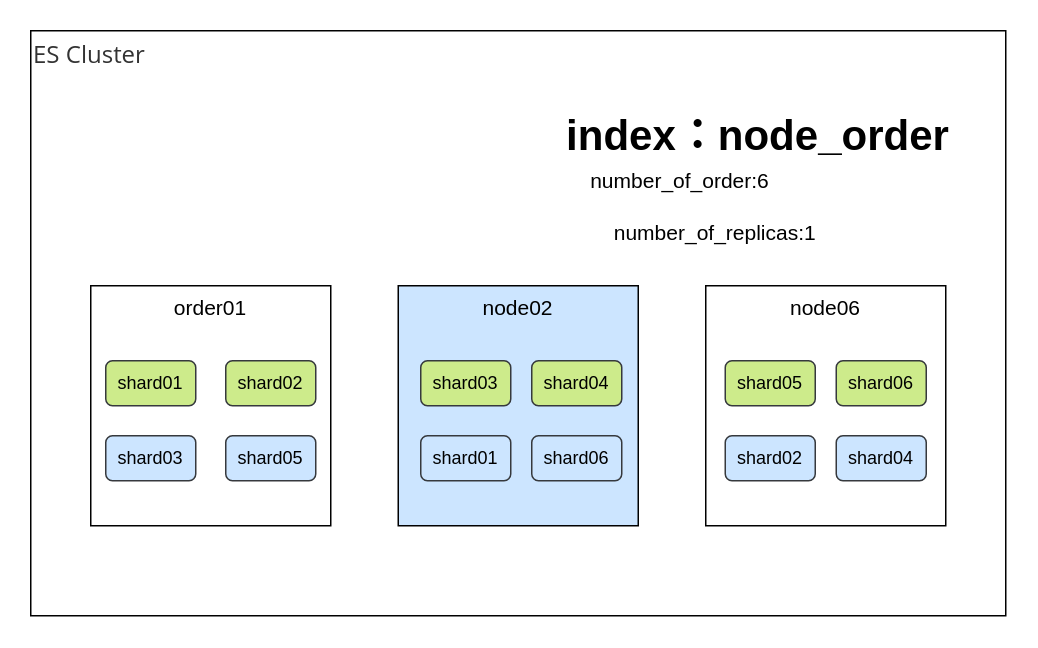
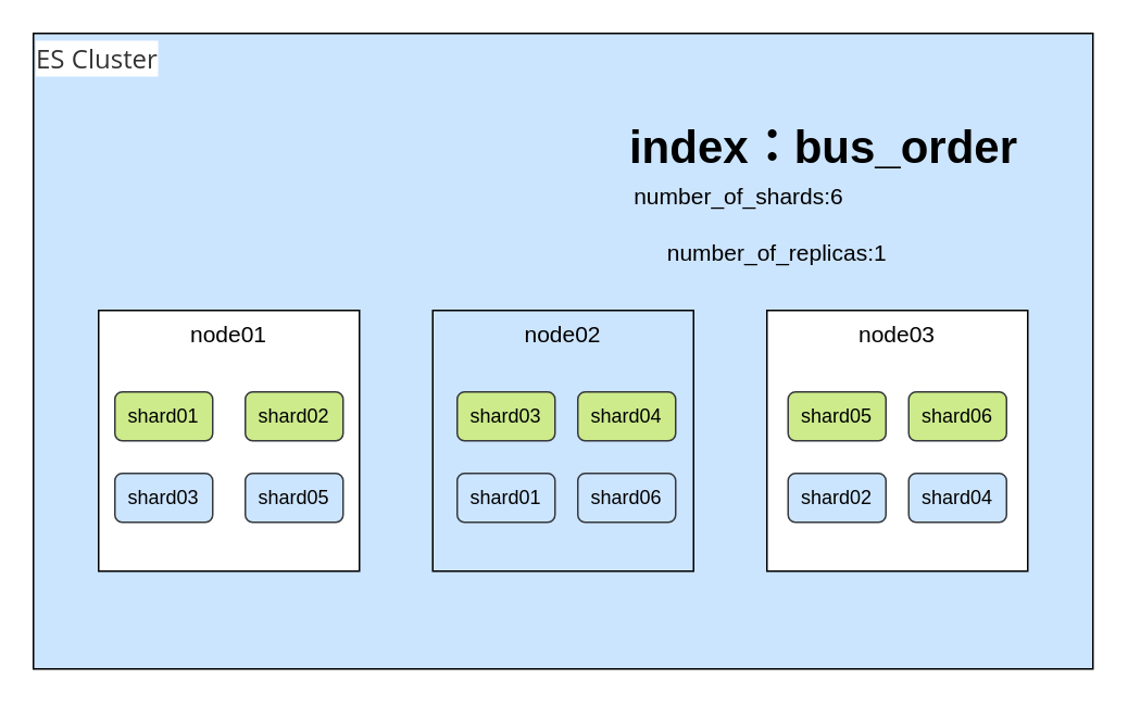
  <mxCell id="0" />
  <mxCell id="1" parent="0" />
- <mxCell id="2" value="&lt;span style=&quot;color: rgb(51, 51, 51); font-family: &amp;quot;open sans&amp;quot;, &amp;quot;clear sans&amp;quot;, &amp;quot;helvetica neue&amp;quot;, helvetica, arial, &amp;quot;segoe ui emoji&amp;quot;, sans-serif; font-size: 16px; background-color: rgb(255, 255, 255);&quot;&gt;ES Cluster&lt;/span&gt;" style="rounded=0;whiteSpace=wrap;html=1;align=left;verticalAlign=top;" vertex="1" parent="1"><mxGeometry x="20" y="20" width="650" height="390" as="geometry" /></mxCell>
- <mxCell id="3" value="order01" style="whiteSpace=wrap;html=1;aspect=fixed;align=center;verticalAlign=top;fontSize=14;" vertex="1" parent="1"><mxGeometry x="60" y="190" width="160" height="160" as="geometry" /></mxCell>
+ <mxCell id="2" value="&lt;span style=&quot;color: rgb(51, 51, 51); font-family: &amp;quot;open sans&amp;quot;, &amp;quot;clear sans&amp;quot;, &amp;quot;helvetica neue&amp;quot;, helvetica, arial, &amp;quot;segoe ui emoji&amp;quot;, sans-serif; font-size: 16px; background-color: rgb(255, 255, 255);&quot;&gt;ES Cluster&lt;/span&gt;" style="rounded=0;whiteSpace=wrap;html=1;align=left;verticalAlign=top;fillColor=#cce5ff;" vertex="1" parent="1"><mxGeometry x="20" y="20" width="650" height="390" as="geometry" /></mxCell>
+ <mxCell id="3" value="node01" style="whiteSpace=wrap;html=1;aspect=fixed;align=center;verticalAlign=top;fontSize=14;" vertex="1" parent="1"><mxGeometry x="60" y="190" width="160" height="160" as="geometry" /></mxCell>
  <mxCell id="4" value="node02" style="whiteSpace=wrap;html=1;aspect=fixed;align=center;verticalAlign=top;fontSize=14;fillColor=#cce5ff;" vertex="1" parent="1"><mxGeometry x="265" y="190" width="160" height="160" as="geometry" /></mxCell>
- <mxCell id="5" value="node06" style="whiteSpace=wrap;html=1;aspect=fixed;align=center;verticalAlign=top;fontSize=14;" vertex="1" parent="1"><mxGeometry x="470" y="190" width="160" height="160" as="geometry" /></mxCell>
- <mxCell id="6" value="&lt;h1 style=&quot;text-align: left&quot;&gt;index：node_order&lt;/h1&gt;" style="text;html=1;strokeColor=none;fillColor=none;align=center;verticalAlign=middle;whiteSpace=wrap;rounded=0;fontSize=14;" vertex="1" parent="1"><mxGeometry x="370" y="60" width="270" height="60" as="geometry" /></mxCell>
- <mxCell id="7" value="&lt;p style=&quot;text-align: left&quot;&gt;number_of_order:6&lt;/p&gt;" style="text;html=1;strokeColor=none;fillColor=none;align=center;verticalAlign=middle;whiteSpace=wrap;rounded=0;fontSize=14;" vertex="1" parent="1"><mxGeometry x="383" y="110" width="140" height="20" as="geometry" /></mxCell>
+ <mxCell id="5" value="node03" style="whiteSpace=wrap;html=1;aspect=fixed;align=center;verticalAlign=top;fontSize=14;" vertex="1" parent="1"><mxGeometry x="470" y="190" width="160" height="160" as="geometry" /></mxCell>
+ <mxCell id="6" value="&lt;h1 style=&quot;text-align: left&quot;&gt;index：bus_order&lt;/h1&gt;" style="text;html=1;strokeColor=none;fillColor=none;align=center;verticalAlign=middle;whiteSpace=wrap;rounded=0;fontSize=14;" vertex="1" parent="1"><mxGeometry x="370" y="60" width="270" height="60" as="geometry" /></mxCell>
+ <mxCell id="7" value="&lt;p style=&quot;text-align: left&quot;&gt;number_of_shards:6&lt;/p&gt;" style="text;html=1;strokeColor=none;fillColor=none;align=center;verticalAlign=middle;whiteSpace=wrap;rounded=0;fontSize=14;" vertex="1" parent="1"><mxGeometry x="383" y="110" width="140" height="20" as="geometry" /></mxCell>
  <mxCell id="8" style="edgeStyle=orthogonalEdgeStyle;rounded=0;orthogonalLoop=1;jettySize=auto;html=1;exitX=0.5;exitY=1;exitDx=0;exitDy=0;fontSize=14;" edge="1" parent="1" source="7" target="7"><mxGeometry relative="1" as="geometry" /></mxCell>
  <mxCell id="9" value="&lt;span style=&quot;text-align: left&quot;&gt;number_of_replicas:1&lt;/span&gt;" style="text;html=1;strokeColor=none;fillColor=none;align=center;verticalAlign=middle;whiteSpace=wrap;rounded=0;fontSize=14;" vertex="1" parent="1"><mxGeometry x="405" y="145" width="143" height="20" as="geometry" /></mxCell>
  <mxCell id="10" value="shard01" style="rounded=1;whiteSpace=wrap;fontSize=12;align=center;fillColor=#cdeb8b;strokeColor=#36393d;" vertex="1" parent="1"><mxGeometry x="70" y="240" width="60" height="30" as="geometry" /></mxCell>
  <mxCell id="11" value="shard02" style="rounded=1;whiteSpace=wrap;fontSize=12;align=center;fillColor=#cdeb8b;strokeColor=#36393d;" vertex="1" parent="1"><mxGeometry x="150" y="240" width="60" height="30" as="geometry" /></mxCell>
  <mxCell id="12" value="shard04" style="rounded=1;whiteSpace=wrap;fontSize=12;align=center;fillColor=#cdeb8b;strokeColor=#36393d;" vertex="1" parent="1"><mxGeometry x="354" y="240" width="60" height="30" as="geometry" /></mxCell>
  <mxCell id="13" value="shard03" style="rounded=1;whiteSpace=wrap;fontSize=12;align=center;fillColor=#cdeb8b;strokeColor=#36393d;" vertex="1" parent="1"><mxGeometry x="280" y="240" width="60" height="30" as="geometry" /></mxCell>
  <mxCell id="14" value="shard06" style="rounded=1;whiteSpace=wrap;fontSize=12;align=center;fillColor=#cdeb8b;strokeColor=#36393d;" vertex="1" parent="1"><mxGeometry x="557" y="240" width="60" height="30" as="geometry" /></mxCell>
  <mxCell id="15" value="shard05" style="rounded=1;whiteSpace=wrap;fontSize=12;align=center;fillColor=#cdeb8b;strokeColor=#36393d;" vertex="1" parent="1"><mxGeometry x="483" y="240" width="60" height="30" as="geometry" /></mxCell>
  <mxCell id="16" value="shard03" style="rounded=1;whiteSpace=wrap;fontSize=12;align=center;fillColor=#cce5ff;strokeColor=#36393d;" vertex="1" parent="1"><mxGeometry x="70" y="290" width="60" height="30" as="geometry" /></mxCell>
  <mxCell id="17" value="shard05" style="rounded=1;whiteSpace=wrap;fontSize=12;align=center;fillColor=#cce5ff;strokeColor=#36393d;" vertex="1" parent="1"><mxGeometry x="150" y="290" width="60" height="30" as="geometry" /></mxCell>
  <mxCell id="18" value="shard01" style="rounded=1;whiteSpace=wrap;fontSize=12;align=center;fillColor=#cce5ff;strokeColor=#36393d;" vertex="1" parent="1"><mxGeometry x="280" y="290" width="60" height="30" as="geometry" /></mxCell>
  <mxCell id="19" value="shard06" style="rounded=1;whiteSpace=wrap;fontSize=12;align=center;fillColor=#cce5ff;strokeColor=#36393d;" vertex="1" parent="1"><mxGeometry x="354" y="290" width="60" height="30" as="geometry" /></mxCell>
  <mxCell id="20" value="shard02" style="rounded=1;whiteSpace=wrap;fontSize=12;align=center;fillColor=#cce5ff;strokeColor=#36393d;" vertex="1" parent="1"><mxGeometry x="483" y="290" width="60" height="30" as="geometry" /></mxCell>
  <mxCell id="21" value="shard04" style="rounded=1;whiteSpace=wrap;fontSize=12;align=center;fillColor=#cce5ff;strokeColor=#36393d;" vertex="1" parent="1"><mxGeometry x="557" y="290" width="60" height="30" as="geometry" /></mxCell>
